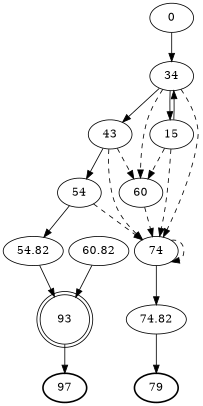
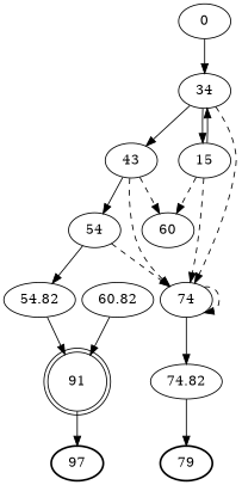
  digraph {
    nodesep=0.1
    0
    34
    43
    15
    60
    74
    54
    74.82
    54.82
-   91 [shape=doublecircle label=93]
+   91 [shape=doublecircle]
    60.82
    79 [style=bold]
    97 [style=bold]
    0 -> 34
    34 -> 43
    34 -> 15
-   34 -> 60 [style=dashed]
    34 -> 74 [style=dashed]
    43 -> 60 [style=dashed]
    43 -> 74 [style=dashed]
    43 -> 54
    15 -> 34
    15 -> 60 [style=dashed]
    15 -> 74 [style=dashed]
-   60 -> 74 [style=dashed]
    74 -> 74 [style=dashed]
    74 -> 74.82
    54 -> 74 [style=dashed]
    54 -> 54.82
    74.82 -> 79
    54.82 -> 91
    91 -> 97
    60.82 -> 91
  }
